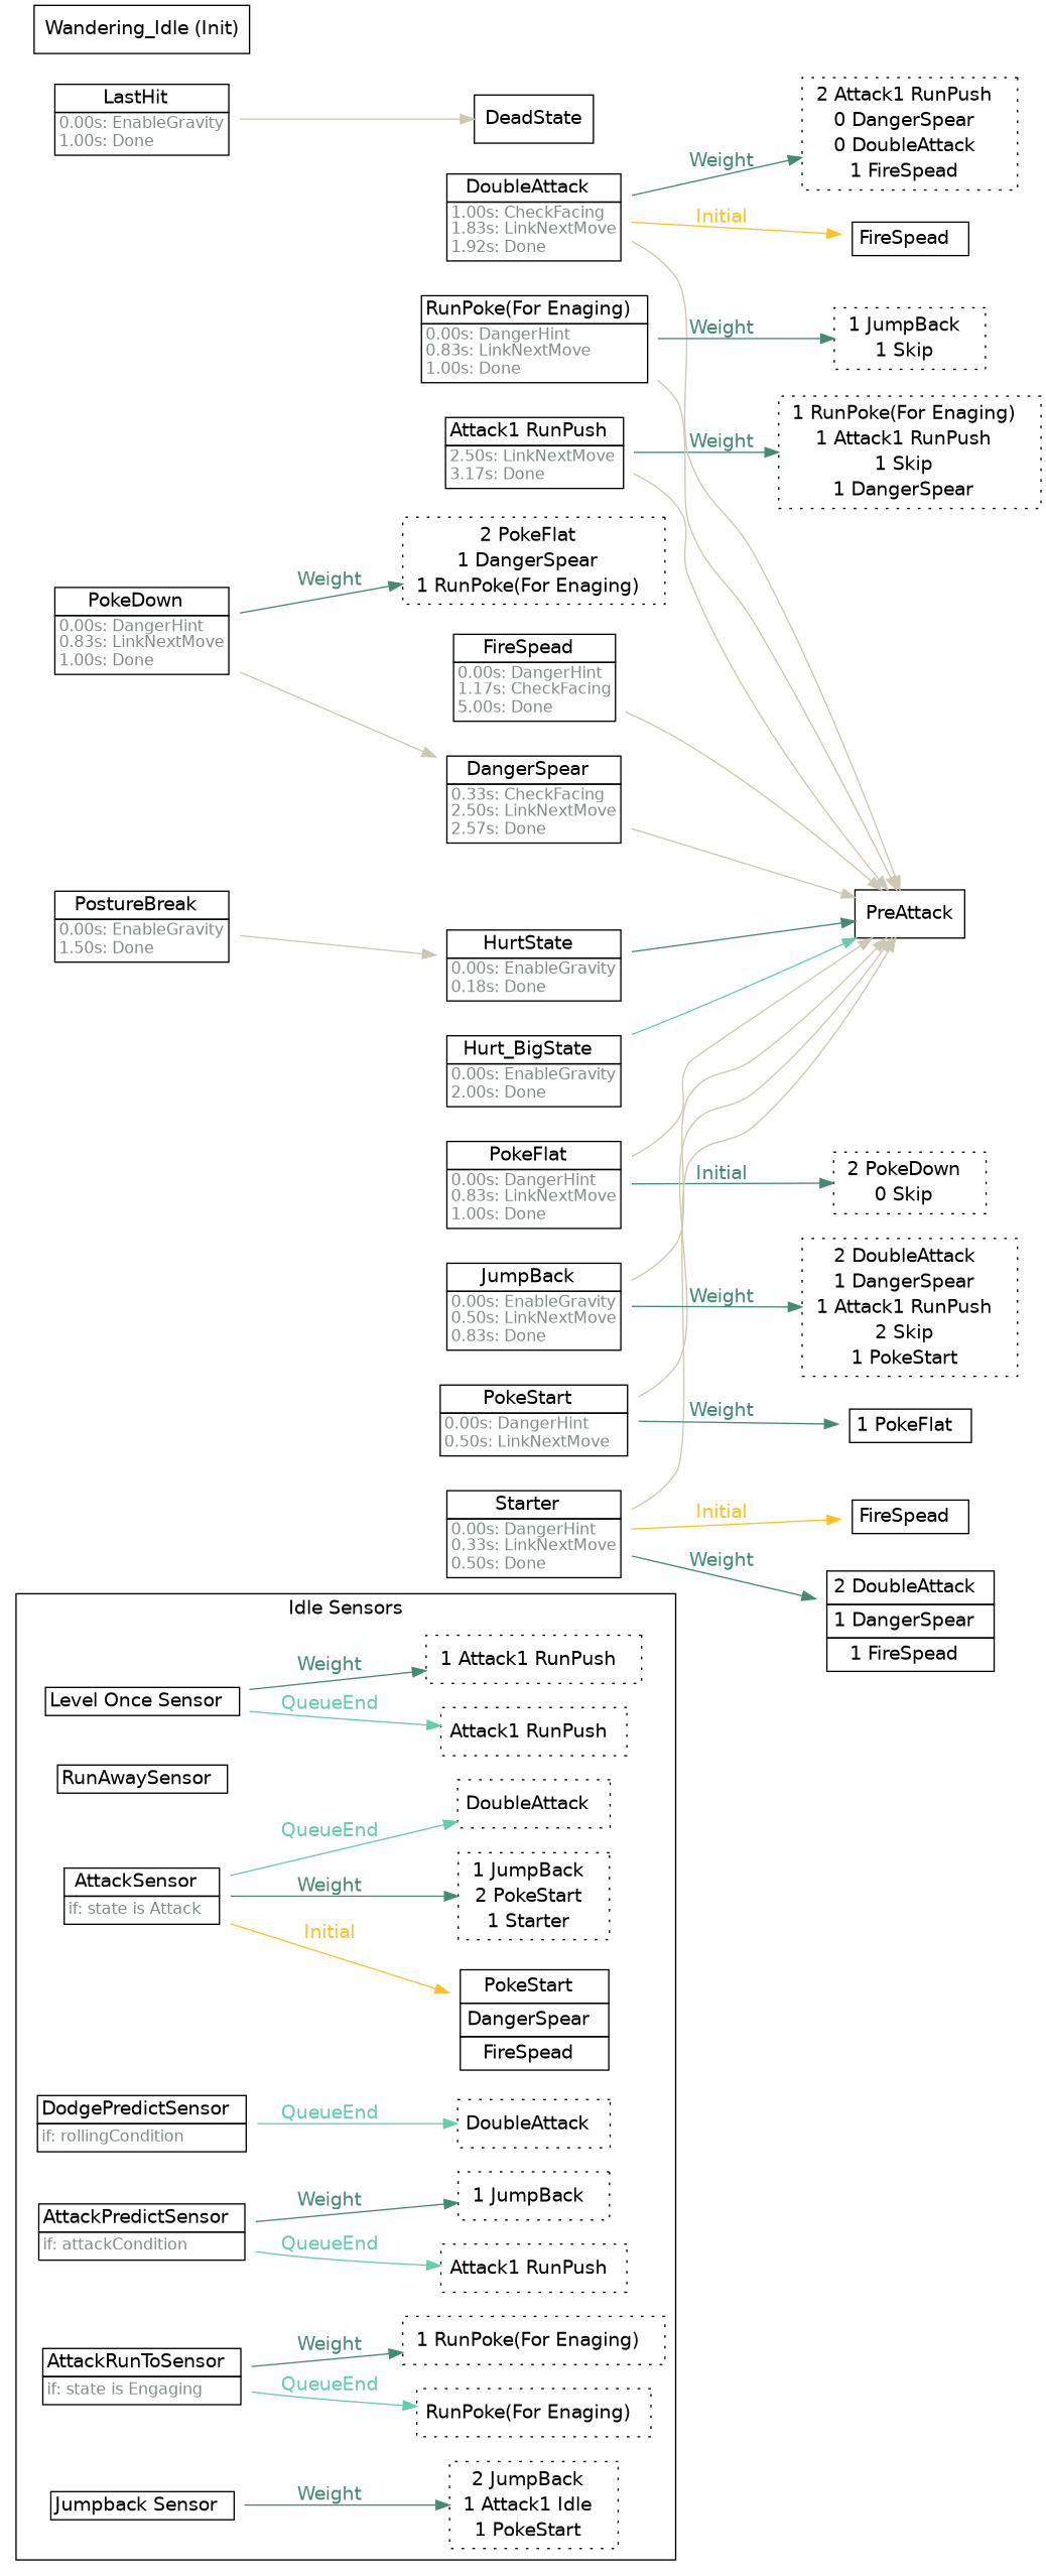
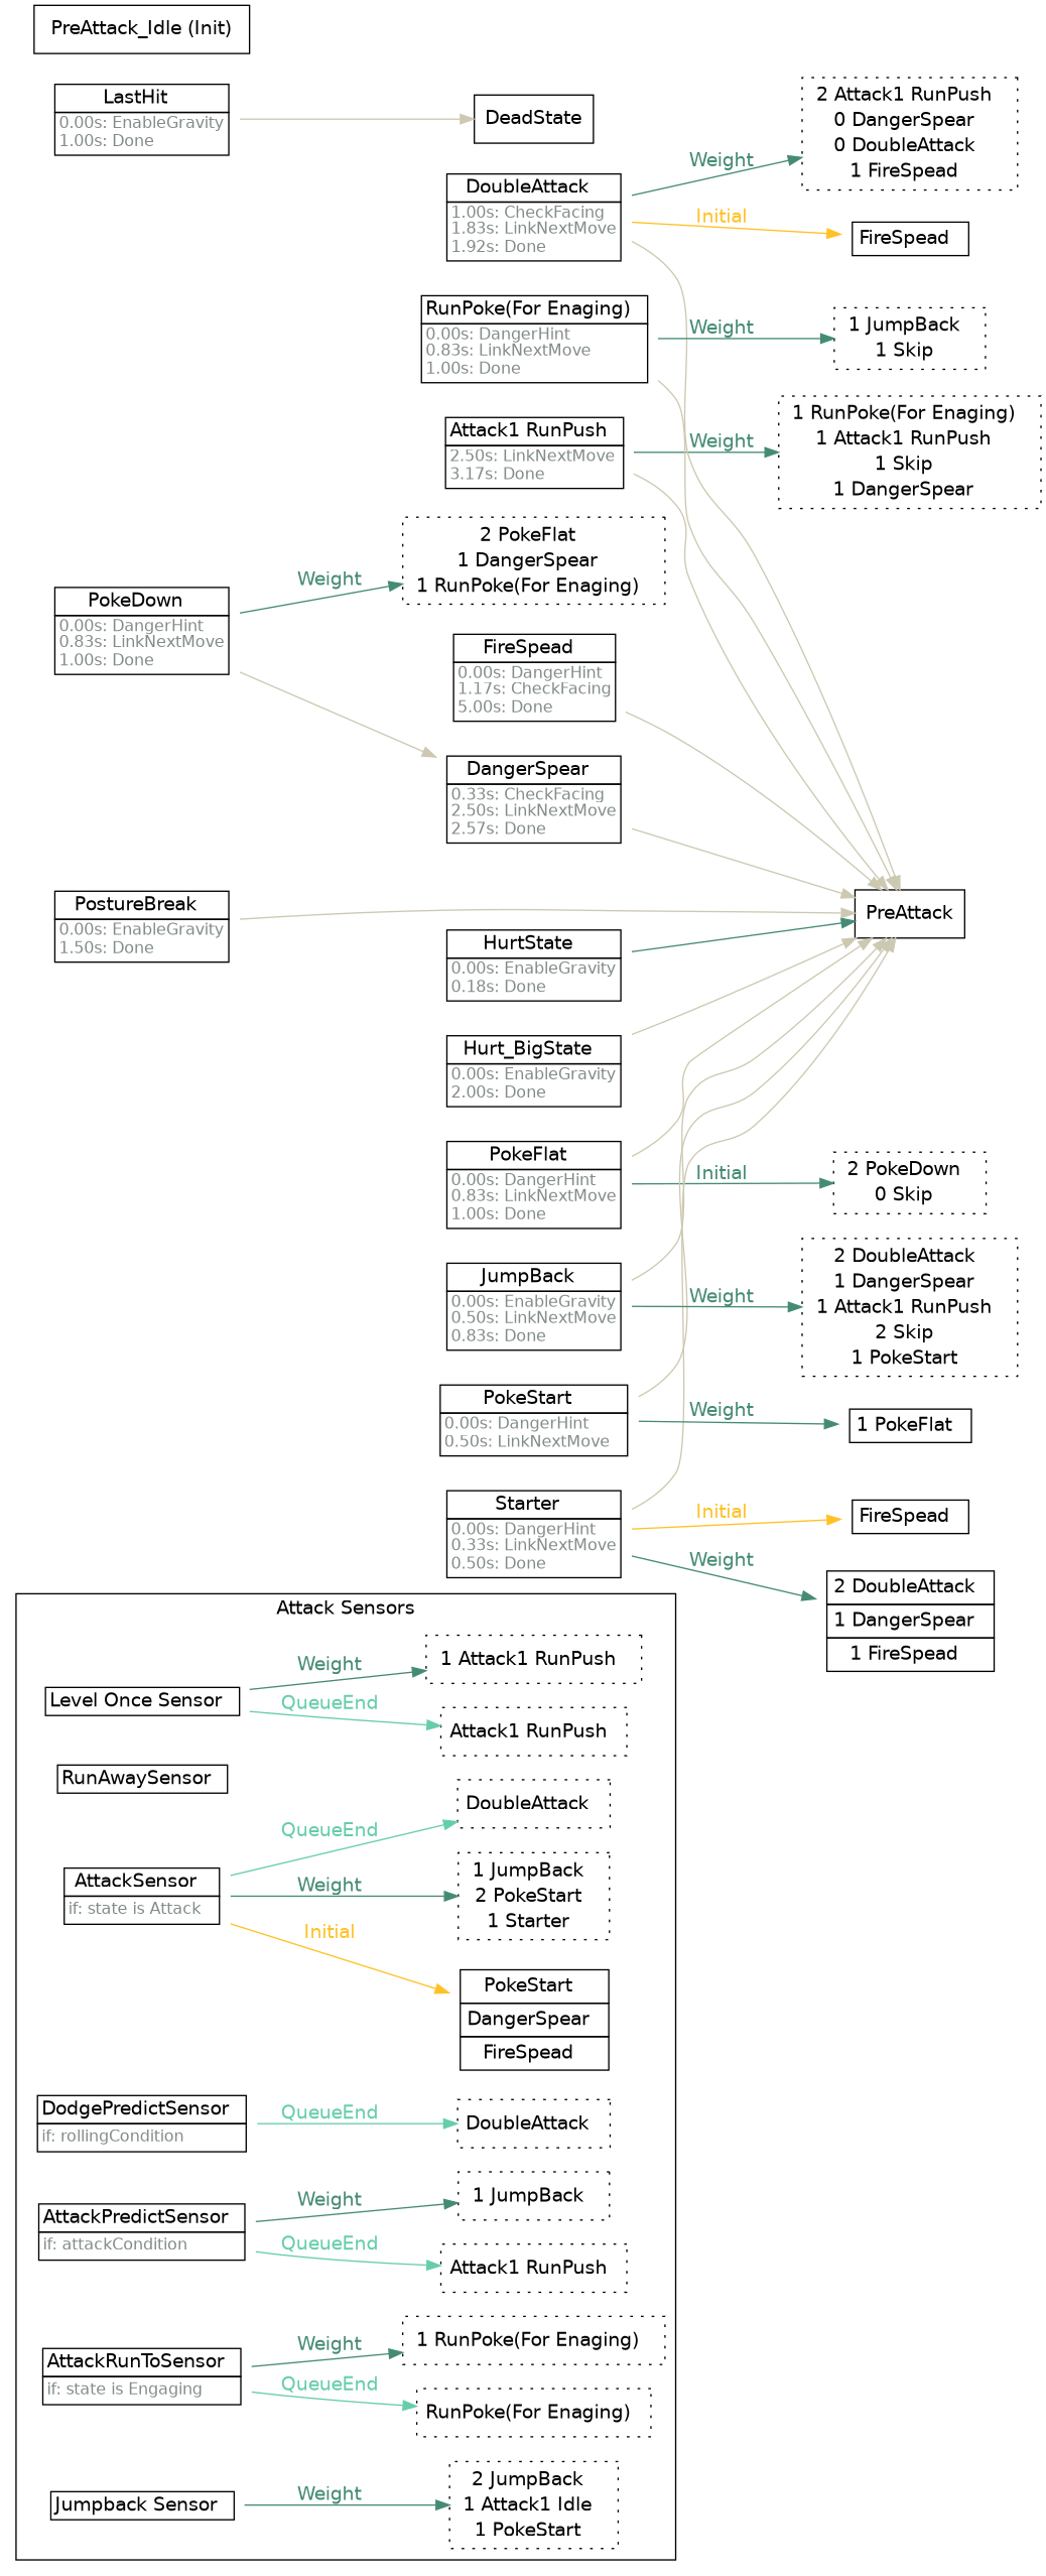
  strict digraph {
    rankdir=LR
    node [fontname=Helvetica shape=plaintext]
    edge [color=aquamarine4 fontcolor=cornsilk3 fontname=Helvetica]
    n1 [label=<<TABLE border="0" cellspacing="0" cellborder="1" cellpadding="2"><TR><TD>Level Once Sensor  </TD></TR></TABLE>>]
    n2 [label=<<TABLE border="0" cellspacing="0" cellborder="0" cellpadding="2"><TR><TD>Attack1 RunPush  </TD></TR></TABLE>> margin=0.05 shape=box style=dotted]
    n3 [label=<<TABLE border="0" cellspacing="0" cellborder="0" cellpadding="2"><TR><TD>1 Attack1 RunPush  </TD></TR></TABLE>> shape=box style=dotted]
    n4 [label=<<TABLE border="0" cellspacing="0" cellborder="1" cellpadding="2"><TR><TD>RunAwaySensor  </TD></TR></TABLE>>]
    n5 [label=<<TABLE border="0" cellspacing="0" cellborder="1" cellpadding="2"><TR><TD>AttackSensor  </TD></TR><TR><TD align="left" balign="left"><FONT point-size="12" color="azure4">if: state is Attack</FONT>  </TD></TR></TABLE>>]
    n6 [label=<<TABLE border="0" cellspacing="0" cellborder="0" cellpadding="2"><TR><TD>DoubleAttack  </TD></TR></TABLE>> margin=0.05 shape=box style=dotted]
    n7 [label=<<TABLE border="0" cellspacing="0" cellborder="1" cellpadding="4"><TR><TD>PokeStart  </TD></TR><TR><TD>DangerSpear  </TD></TR><TR><TD>FireSpead  </TD></TR></TABLE>>]
    n8 [label=<<TABLE border="0" cellspacing="0" cellborder="0" cellpadding="2"><TR><TD>1 JumpBack  </TD></TR><TR><TD>2 PokeStart  </TD></TR><TR><TD>1 Starter  </TD></TR></TABLE>> shape=box style=dotted]
    n9 [label=<<TABLE border="0" cellspacing="0" cellborder="1" cellpadding="2"><TR><TD>DodgePredictSensor  </TD></TR><TR><TD align="left" balign="left"><FONT point-size="12" color="azure4">if: rollingCondition</FONT>  </TD></TR></TABLE>>]
    n10 [label=<<TABLE border="0" cellspacing="0" cellborder="0" cellpadding="2"><TR><TD>DoubleAttack  </TD></TR></TABLE>> margin=0.05 shape=box style=dotted]
    n11 [label=<<TABLE border="0" cellspacing="0" cellborder="1" cellpadding="2"><TR><TD>AttackPredictSensor  </TD></TR><TR><TD align="left" balign="left"><FONT point-size="12" color="azure4">if: attackCondition</FONT>  </TD></TR></TABLE>>]
    n12 [label=<<TABLE border="0" cellspacing="0" cellborder="0" cellpadding="2"><TR><TD>Attack1 RunPush  </TD></TR></TABLE>> margin=0.05 shape=box style=dotted]
    n13 [label=<<TABLE border="0" cellspacing="0" cellborder="0" cellpadding="2"><TR><TD>1 JumpBack  </TD></TR></TABLE>> shape=box style=dotted]
    n14 [label=<<TABLE border="0" cellspacing="0" cellborder="1" cellpadding="2"><TR><TD>AttackRunToSensor  </TD></TR><TR><TD align="left" balign="left"><FONT point-size="12" color="azure4">if: state is Engaging</FONT>  </TD></TR></TABLE>>]
    n15 [label=<<TABLE border="0" cellspacing="0" cellborder="0" cellpadding="2"><TR><TD>RunPoke(For Enaging)  </TD></TR></TABLE>> margin=0.05 shape=box style=dotted]
    n16 [label=<<TABLE border="0" cellspacing="0" cellborder="0" cellpadding="2"><TR><TD>1 RunPoke(For Enaging)  </TD></TR></TABLE>> shape=box style=dotted]
    n17 [label=<<TABLE border="0" cellspacing="0" cellborder="1" cellpadding="2"><TR><TD>Jumpback Sensor  </TD></TR></TABLE>>]
    n18 [label=<<TABLE border="0" cellspacing="0" cellborder="0" cellpadding="2"><TR><TD>2 JumpBack  </TD></TR><TR><TD>1 Attack1 Idle  </TD></TR><TR><TD>1 PokeStart  </TD></TR></TABLE>> shape=box style=dotted]
    n19 [label=<<TABLE border="0" cellspacing="0" cellborder="1" cellpadding="2"><TR><TD>Attack1 RunPush  </TD></TR><TR><TD align="left" balign="left"><FONT point-size="12" color="azure4">2.50s: LinkNextMove<br/>3.17s: Done</FONT>  </TD></TR></TABLE>>]
    PreAttack [shape=box]
    n21 [label=<<TABLE border="0" cellspacing="0" cellborder="0" cellpadding="2"><TR><TD>1 RunPoke(For Enaging)  </TD></TR><TR><TD>1 Attack1 RunPush  </TD></TR><TR><TD>1 Skip  </TD></TR><TR><TD>1 DangerSpear  </TD></TR></TABLE>> shape=box style=dotted]
    n22 [label=<<TABLE border="0" cellspacing="0" cellborder="1" cellpadding="2"><TR><TD>DoubleAttack  </TD></TR><TR><TD align="left" balign="left"><FONT point-size="12" color="azure4">1.00s: CheckFacing<br/>1.83s: LinkNextMove<br/>1.92s: Done</FONT>  </TD></TR></TABLE>>]
    n23 [label=<<TABLE border="0" cellspacing="0" cellborder="1" cellpadding="4"><TR><TD>FireSpead  </TD></TR></TABLE>>]
    n24 [label=<<TABLE border="0" cellspacing="0" cellborder="0" cellpadding="2"><TR><TD>2 Attack1 RunPush  </TD></TR><TR><TD>0 DangerSpear  </TD></TR><TR><TD>0 DoubleAttack  </TD></TR><TR><TD>1 FireSpead  </TD></TR></TABLE>> shape=box style=dotted]
    n25 [label=<<TABLE border="0" cellspacing="0" cellborder="1" cellpadding="2"><TR><TD>DangerSpear  </TD></TR><TR><TD align="left" balign="left"><FONT point-size="12" color="azure4">0.33s: CheckFacing<br/>2.50s: LinkNextMove<br/>2.57s: Done</FONT>  </TD></TR></TABLE>>]
    n26 [label=<<TABLE border="0" cellspacing="0" cellborder="1" cellpadding="2"><TR><TD>RunPoke(For Enaging)  </TD></TR><TR><TD align="left" balign="left"><FONT point-size="12" color="azure4">0.00s: DangerHint<br/>0.83s: LinkNextMove<br/>1.00s: Done</FONT>  </TD></TR></TABLE>>]
    n27 [label=<<TABLE border="0" cellspacing="0" cellborder="0" cellpadding="2"><TR><TD>1 JumpBack  </TD></TR><TR><TD>1 Skip  </TD></TR></TABLE>> shape=box style=dotted]
    n28 [label=<<TABLE border="0" cellspacing="0" cellborder="1" cellpadding="2"><TR><TD>FireSpead  </TD></TR><TR><TD align="left" balign="left"><FONT point-size="12" color="azure4">0.00s: DangerHint<br/>1.17s: CheckFacing<br/>5.00s: Done</FONT>  </TD></TR></TABLE>>]
    n29 [label=<<TABLE border="0" cellspacing="0" cellborder="1" cellpadding="2"><TR><TD>PokeDown  </TD></TR><TR><TD align="left" balign="left"><FONT point-size="12" color="azure4">0.00s: DangerHint<br/>0.83s: LinkNextMove<br/>1.00s: Done</FONT>  </TD></TR></TABLE>>]
    n30 [label=<<TABLE border="0" cellspacing="0" cellborder="0" cellpadding="2"><TR><TD>2 PokeFlat  </TD></TR><TR><TD>1 DangerSpear  </TD></TR><TR><TD>1 RunPoke(For Enaging)  </TD></TR></TABLE>> shape=box style=dotted]
    n31 [label=<<TABLE border="0" cellspacing="0" cellborder="1" cellpadding="2"><TR><TD>PokeFlat  </TD></TR><TR><TD align="left" balign="left"><FONT point-size="12" color="azure4">0.00s: DangerHint<br/>0.83s: LinkNextMove<br/>1.00s: Done</FONT>  </TD></TR></TABLE>>]
    n32 [label=<<TABLE border="0" cellspacing="0" cellborder="0" cellpadding="2"><TR><TD>2 PokeDown  </TD></TR><TR><TD>0 Skip  </TD></TR></TABLE>> shape=box style=dotted]
    n33 [label=<<TABLE border="0" cellspacing="0" cellborder="1" cellpadding="2"><TR><TD>Starter  </TD></TR><TR><TD align="left" balign="left"><FONT point-size="12" color="azure4">0.00s: DangerHint<br/>0.33s: LinkNextMove<br/>0.50s: Done</FONT>  </TD></TR></TABLE>>]
    n34 [label=<<TABLE border="0" cellspacing="0" cellborder="1" cellpadding="4"><TR><TD>FireSpead  </TD></TR></TABLE>>]
    n35 [label=<<TABLE border="0" cellspacing="0" cellborder="1" cellpadding="4"><TR><TD>2 DoubleAttack  </TD></TR><TR><TD>1 DangerSpear  </TD></TR><TR><TD>1 FireSpead  </TD></TR></TABLE>>]
    n36 [label=<<TABLE border="0" cellspacing="0" cellborder="1" cellpadding="2"><TR><TD>PokeStart  </TD></TR><TR><TD align="left" balign="left"><FONT point-size="12" color="azure4">0.00s: DangerHint<br/>0.50s: LinkNextMove</FONT>  </TD></TR></TABLE>>]
    n37 [label=<<TABLE border="0" cellspacing="0" cellborder="1" cellpadding="4"><TR><TD>1 PokeFlat  </TD></TR></TABLE>>]
    n38 [label=<<TABLE border="0" cellspacing="0" cellborder="1" cellpadding="2"><TR><TD>HurtState  </TD></TR><TR><TD align="left" balign="left"><FONT point-size="12" color="azure4">0.00s: EnableGravity<br/>0.18s: Done</FONT>  </TD></TR></TABLE>>]
    n39 [label=<<TABLE border="0" cellspacing="0" cellborder="1" cellpadding="2"><TR><TD>Hurt_BigState  </TD></TR><TR><TD align="left" balign="left"><FONT point-size="12" color="azure4">0.00s: EnableGravity<br/>2.00s: Done</FONT>  </TD></TR></TABLE>>]
    n40 [label=<<TABLE border="0" cellspacing="0" cellborder="1" cellpadding="2"><TR><TD>JumpBack  </TD></TR><TR><TD align="left" balign="left"><FONT point-size="12" color="azure4">0.00s: EnableGravity<br/>0.50s: LinkNextMove<br/>0.83s: Done</FONT>  </TD></TR></TABLE>>]
    n41 [label=<<TABLE border="0" cellspacing="0" cellborder="0" cellpadding="2"><TR><TD>2 DoubleAttack  </TD></TR><TR><TD>1 DangerSpear  </TD></TR><TR><TD>1 Attack1 RunPush  </TD></TR><TR><TD>2 Skip  </TD></TR><TR><TD>1 PokeStart  </TD></TR></TABLE>> shape=box style=dotted]
    n42 [label=<<TABLE border="0" cellspacing="0" cellborder="1" cellpadding="2"><TR><TD>LastHit  </TD></TR><TR><TD align="left" balign="left"><FONT point-size="12" color="azure4">0.00s: EnableGravity<br/>1.00s: Done</FONT>  </TD></TR></TABLE>>]
    DeadState [shape=box]
    n44 [label=<<TABLE border="0" cellspacing="0" cellborder="1" cellpadding="2"><TR><TD>PostureBreak  </TD></TR><TR><TD align="left" balign="left"><FONT point-size="12" color="azure4">0.00s: EnableGravity<br/>1.50s: Done</FONT>  </TD></TR></TABLE>>]
-   n45 [label="Wandering_Idle (Init)" shape=box]
+   n45 [label="PreAttack_Idle (Init)" shape=box]
    subgraph cluster_1 {
      fontname=Helvetica
-     label="Idle Sensors"
+     label="Attack Sensors"
      rank=sink
      n1
      n2
      n3
      n4
      n5
      n6
      n7
      n8
      n9
      n10
      n11
      n12
      n13
      n14
      n15
      n16
      n17
      n18
    }
    n1 -> n2 [color=aquamarine3 fontcolor=aquamarine3 label=QueueEnd]
    n1 -> n3 [fontcolor=aquamarine4 label=Weight]
    n5 -> n6 [color=aquamarine3 fontcolor=aquamarine3 label=QueueEnd]
    n5 -> n7 [color=goldenrod1 fontcolor=goldenrod1 label=Initial]
    n5 -> n8 [fontcolor=aquamarine4 label=Weight]
    n9 -> n10 [color=aquamarine3 fontcolor=aquamarine3 label=QueueEnd]
    n11 -> n12 [color=aquamarine3 fontcolor=aquamarine3 label=QueueEnd]
    n11 -> n13 [fontcolor=aquamarine4 label=Weight]
    n14 -> n15 [color=aquamarine3 fontcolor=aquamarine3 label=QueueEnd]
    n14 -> n16 [fontcolor=aquamarine4 label=Weight]
    n17 -> n18 [fontcolor=aquamarine4 label=Weight]
    n19 -> PreAttack [color=cornsilk3]
    n19 -> n21 [fontcolor=aquamarine4 label=Weight]
    n22 -> PreAttack [color=cornsilk3]
    n22 -> n23 [color=goldenrod1 fontcolor=goldenrod1 label=Initial]
    n22 -> n24 [fontcolor=aquamarine4 label=Weight]
    n25 -> PreAttack [color=cornsilk3]
    n26 -> PreAttack [color=cornsilk3]
    n26 -> n27 [fontcolor=aquamarine4 label=Weight]
    n28 -> PreAttack [color=cornsilk3]
    n29 -> n25 [color=cornsilk3]
    n29 -> n30 [fontcolor=aquamarine4 label=Weight]
    n31 -> PreAttack [color=cornsilk3]
    n31 -> n32 [fontcolor=aquamarine4 label=Initial]
    n33 -> PreAttack [color=cornsilk3]
    n33 -> n34 [color=goldenrod1 fontcolor=goldenrod1 label=Initial]
    n33 -> n35 [fontcolor=aquamarine4 label=Weight]
    n36 -> PreAttack [color=cornsilk3]
    n36 -> n37 [fontcolor=aquamarine4 label=Weight]
    n38 -> PreAttack
-   n39 -> PreAttack [color=aquamarine3]
+   n39 -> PreAttack [color=cornsilk3]
    n40 -> PreAttack [color=cornsilk3]
    n40 -> n41 [fontcolor=aquamarine4 label=Weight]
    n42 -> DeadState [color=cornsilk3]
-   n44 -> n38 [color=cornsilk3]
+   n44 -> PreAttack [color=cornsilk3]
  }
